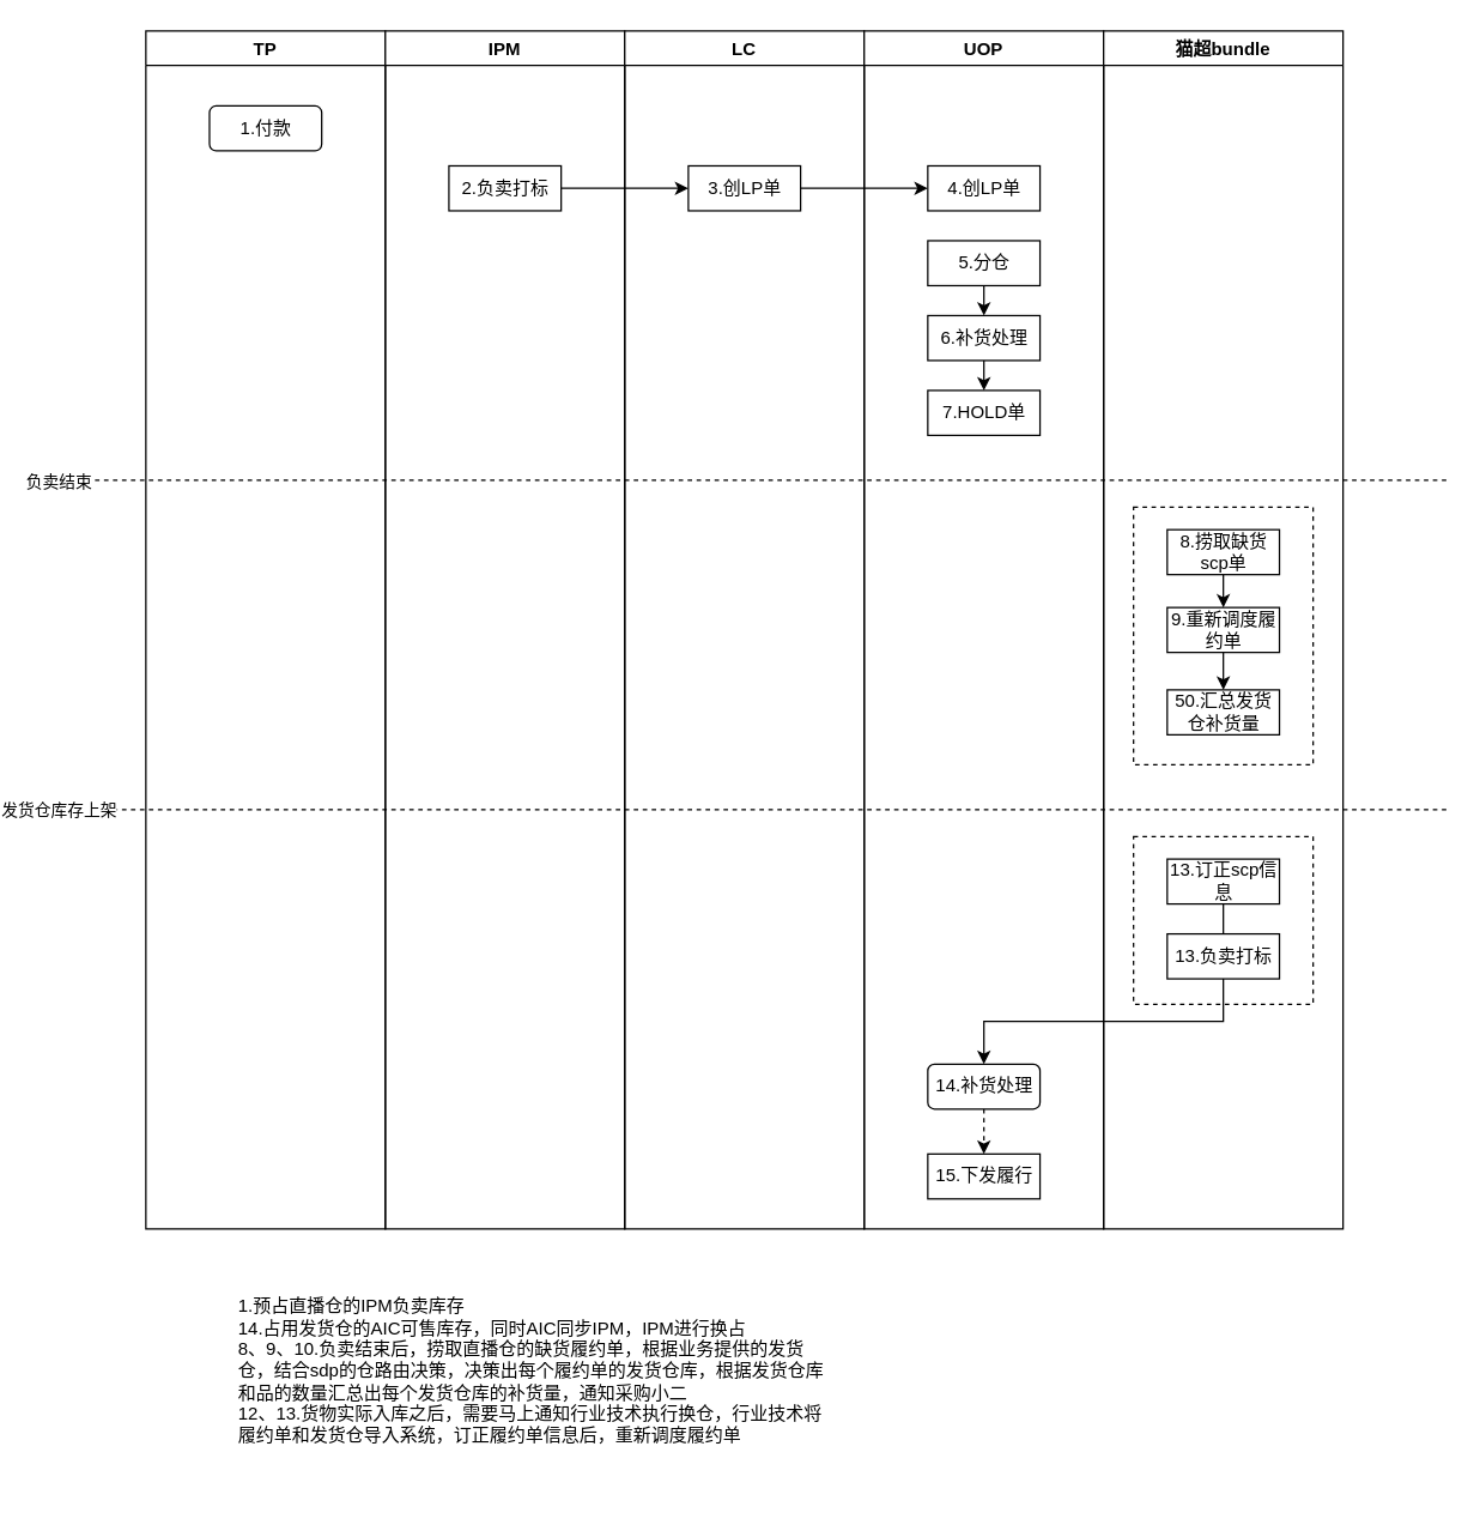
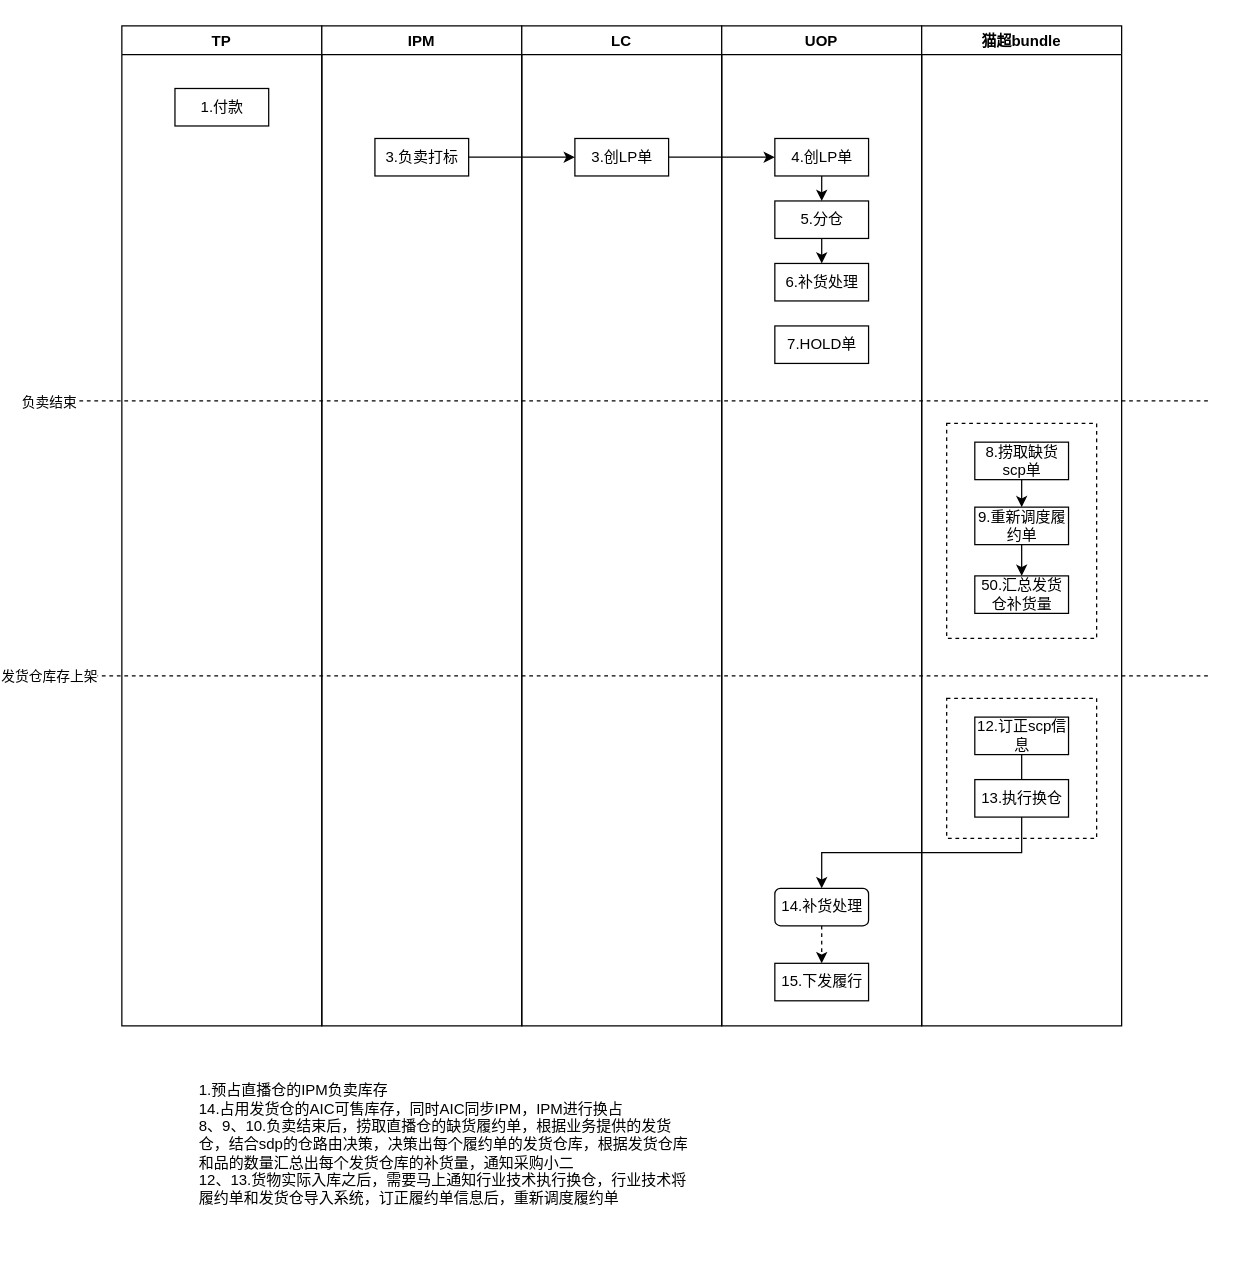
  <mxCell id="0" />
  <mxCell id="1" parent="0" />
  <mxCell id="2" value="TP" style="swimlane;" vertex="1" parent="1"><mxGeometry x="90" y="20" width="160" height="800" as="geometry" /></mxCell>
- <mxCell id="3" value="1.付款" style="whiteSpace=wrap;html=1;rounded=1;" vertex="1" parent="2"><mxGeometry x="42.5" y="50" width="75" height="30" as="geometry" /></mxCell>
+ <mxCell id="3" value="1.付款" style="rounded=0;whiteSpace=wrap;html=1;" vertex="1" parent="2"><mxGeometry x="42.5" y="50" width="75" height="30" as="geometry" /></mxCell>
  <mxCell id="4" value="" style="endArrow=none;dashed=1;html=1;rounded=0;" edge="1" parent="2"><mxGeometry width="50" height="50" relative="1" as="geometry"><mxPoint x="-70" y="520" as="sourcePoint" /><mxPoint x="870" y="520" as="targetPoint" /></mxGeometry></mxCell>
  <mxCell id="5" value="发货仓库存上架" style="edgeLabel;html=1;align=center;verticalAlign=middle;resizable=0;points=[];" vertex="1" connectable="0" parent="4"><mxGeometry x="-0.977" relative="1" as="geometry"><mxPoint as="offset" /></mxGeometry></mxCell>
  <mxCell id="6" value="IPM" style="swimlane;startSize=23;" vertex="1" parent="1"><mxGeometry x="250" y="20" width="160" height="800" as="geometry" /></mxCell>
- <mxCell id="7" value="2.负卖打标" style="rounded=0;whiteSpace=wrap;html=1;" vertex="1" parent="6"><mxGeometry x="42.5" y="90" width="75" height="30" as="geometry" /></mxCell>
+ <mxCell id="7" value="3.负卖打标" style="rounded=0;whiteSpace=wrap;html=1;" vertex="1" parent="6"><mxGeometry x="42.5" y="90" width="75" height="30" as="geometry" /></mxCell>
  <mxCell id="8" value="LC" style="swimlane;startSize=23;" vertex="1" parent="1"><mxGeometry x="410" y="20" width="160" height="800" as="geometry" /></mxCell>
  <mxCell id="9" value="3.创LP单" style="rounded=0;whiteSpace=wrap;html=1;" vertex="1" parent="8"><mxGeometry x="42.5" y="90" width="75" height="30" as="geometry" /></mxCell>
  <mxCell id="10" value="UOP" style="swimlane;startSize=23;" vertex="1" parent="1"><mxGeometry x="570" y="20" width="160" height="800" as="geometry" /></mxCell>
+ <mxCell id="11" style="edgeStyle=orthogonalEdgeStyle;rounded=0;orthogonalLoop=1;jettySize=auto;html=1;exitX=0.5;exitY=1;exitDx=0;exitDy=0;entryX=0.5;entryY=0;entryDx=0;entryDy=0;" edge="1" parent="10" source="12" target="14"><mxGeometry relative="1" as="geometry" /></mxCell>
  <mxCell id="12" value="4.创LP单" style="rounded=0;whiteSpace=wrap;html=1;" vertex="1" parent="10"><mxGeometry x="42.5" y="90" width="75" height="30" as="geometry" /></mxCell>
  <mxCell id="13" style="edgeStyle=orthogonalEdgeStyle;rounded=0;orthogonalLoop=1;jettySize=auto;html=1;exitX=0.5;exitY=1;exitDx=0;exitDy=0;entryX=0.5;entryY=0;entryDx=0;entryDy=0;" edge="1" parent="10" source="14" target="16"><mxGeometry relative="1" as="geometry" /></mxCell>
  <mxCell id="14" value="5.分仓" style="rounded=0;whiteSpace=wrap;html=1;" vertex="1" parent="10"><mxGeometry x="42.5" y="140" width="75" height="30" as="geometry" /></mxCell>
- <mxCell id="15" style="edgeStyle=orthogonalEdgeStyle;rounded=0;orthogonalLoop=1;jettySize=auto;html=1;exitX=0.5;exitY=1;exitDx=0;exitDy=0;entryX=0.5;entryY=0;entryDx=0;entryDy=0;" edge="1" parent="10" source="16" target="17"><mxGeometry relative="1" as="geometry" /></mxCell>
  <mxCell id="16" value="6.补货处理" style="rounded=0;whiteSpace=wrap;html=1;" vertex="1" parent="10"><mxGeometry x="42.5" y="190" width="75" height="30" as="geometry" /></mxCell>
  <mxCell id="17" value="7.HOLD单" style="rounded=0;whiteSpace=wrap;html=1;" vertex="1" parent="10"><mxGeometry x="42.5" y="240" width="75" height="30" as="geometry" /></mxCell>
  <mxCell id="18" style="edgeStyle=orthogonalEdgeStyle;rounded=0;orthogonalLoop=1;jettySize=auto;html=1;exitX=0.5;exitY=1;exitDx=0;exitDy=0;entryX=0.5;entryY=0;entryDx=0;entryDy=0;dashed=1;" edge="1" parent="10" source="19" target="20"><mxGeometry relative="1" as="geometry" /></mxCell>
  <mxCell id="19" value="14.补货处理" style="whiteSpace=wrap;html=1;rounded=1;" vertex="1" parent="10"><mxGeometry x="42.5" y="690" width="75" height="30" as="geometry" /></mxCell>
  <mxCell id="20" value="15.下发履行" style="rounded=0;whiteSpace=wrap;html=1;" vertex="1" parent="10"><mxGeometry x="42.5" y="750" width="75" height="30" as="geometry" /></mxCell>
  <mxCell id="21" value="猫超bundle" style="swimlane;startSize=23;" vertex="1" parent="1"><mxGeometry x="730" y="20" width="160" height="800" as="geometry" /></mxCell>
  <mxCell id="22" value="" style="rounded=0;whiteSpace=wrap;html=1;dashed=1;" vertex="1" parent="21"><mxGeometry x="20" y="538" width="120" height="112" as="geometry" /></mxCell>
  <mxCell id="23" value="" style="rounded=0;whiteSpace=wrap;html=1;dashed=1;" vertex="1" parent="21"><mxGeometry x="20" y="318" width="120" height="172" as="geometry" /></mxCell>
  <mxCell id="24" style="edgeStyle=orthogonalEdgeStyle;rounded=0;orthogonalLoop=1;jettySize=auto;html=1;exitX=0.5;exitY=1;exitDx=0;exitDy=0;entryX=0.5;entryY=0;entryDx=0;entryDy=0;" edge="1" parent="21" source="25" target="29"><mxGeometry relative="1" as="geometry" /></mxCell>
  <mxCell id="25" value="8.捞取缺货scp单" style="rounded=0;whiteSpace=wrap;html=1;" vertex="1" parent="21"><mxGeometry x="42.5" y="333" width="75" height="30" as="geometry" /></mxCell>
  <mxCell id="26" style="edgeStyle=orthogonalEdgeStyle;rounded=0;orthogonalLoop=1;jettySize=auto;html=1;exitX=0.5;exitY=1;exitDx=0;exitDy=0;entryX=0.5;entryY=0;entryDx=0;entryDy=0;endArrow=none;" edge="1" parent="21" source="27" target="31"><mxGeometry relative="1" as="geometry" /></mxCell>
- <mxCell id="27" value="13.订正scp信息" style="rounded=0;whiteSpace=wrap;html=1;" vertex="1" parent="21"><mxGeometry x="42.5" y="553" width="75" height="30" as="geometry" /></mxCell>
+ <mxCell id="27" value="12.订正scp信息" style="rounded=0;whiteSpace=wrap;html=1;" vertex="1" parent="21"><mxGeometry x="42.5" y="553" width="75" height="30" as="geometry" /></mxCell>
  <mxCell id="28" style="edgeStyle=orthogonalEdgeStyle;rounded=0;orthogonalLoop=1;jettySize=auto;html=1;exitX=0.5;exitY=1;exitDx=0;exitDy=0;entryX=0.5;entryY=0;entryDx=0;entryDy=0;" edge="1" parent="21" source="29" target="30"><mxGeometry relative="1" as="geometry" /></mxCell>
  <mxCell id="29" value="9.重新调度履约单" style="rounded=0;whiteSpace=wrap;html=1;" vertex="1" parent="21"><mxGeometry x="42.5" y="385" width="75" height="30" as="geometry" /></mxCell>
  <mxCell id="30" value="50.汇总发货仓补货量" style="rounded=0;whiteSpace=wrap;html=1;" vertex="1" parent="21"><mxGeometry x="42.5" y="440" width="75" height="30" as="geometry" /></mxCell>
- <mxCell id="31" value="13.负卖打标" style="rounded=0;whiteSpace=wrap;html=1;" vertex="1" parent="21"><mxGeometry x="42.5" y="603" width="75" height="30" as="geometry" /></mxCell>
+ <mxCell id="31" value="13.执行换仓" style="rounded=0;whiteSpace=wrap;html=1;" vertex="1" parent="21"><mxGeometry x="42.5" y="603" width="75" height="30" as="geometry" /></mxCell>
  <mxCell id="32" style="edgeStyle=orthogonalEdgeStyle;rounded=0;orthogonalLoop=1;jettySize=auto;html=1;exitX=1;exitY=0.5;exitDx=0;exitDy=0;entryX=0;entryY=0.5;entryDx=0;entryDy=0;" edge="1" parent="1" source="7" target="9"><mxGeometry relative="1" as="geometry" /></mxCell>
  <mxCell id="33" style="edgeStyle=orthogonalEdgeStyle;rounded=0;orthogonalLoop=1;jettySize=auto;html=1;exitX=1;exitY=0.5;exitDx=0;exitDy=0;entryX=0;entryY=0.5;entryDx=0;entryDy=0;" edge="1" parent="1" source="9" target="12"><mxGeometry relative="1" as="geometry" /></mxCell>
  <mxCell id="34" style="edgeStyle=orthogonalEdgeStyle;rounded=0;orthogonalLoop=1;jettySize=auto;html=1;exitX=0.5;exitY=1;exitDx=0;exitDy=0;entryX=0.5;entryY=0;entryDx=0;entryDy=0;" edge="1" parent="1" source="31" target="19"><mxGeometry relative="1" as="geometry" /></mxCell>
  <mxCell id="35" value="" style="endArrow=none;dashed=1;html=1;rounded=0;" edge="1" parent="1"><mxGeometry width="50" height="50" relative="1" as="geometry"><mxPoint x="20" y="320" as="sourcePoint" /><mxPoint x="960" y="320" as="targetPoint" /></mxGeometry></mxCell>
  <mxCell id="36" value="负卖结束" style="edgeLabel;html=1;align=center;verticalAlign=middle;resizable=0;points=[];" vertex="1" connectable="0" parent="35"><mxGeometry x="-0.977" relative="1" as="geometry"><mxPoint as="offset" /></mxGeometry></mxCell>
  <mxCell id="37" value="1.预占直播仓的IPM负卖库存&lt;br&gt;14.占用发货仓的AIC可售库存，同时AIC同步IPM，IPM进行换占&lt;br&gt;8、9、10.负卖结束后，捞取直播仓的缺货履约单，根据业务提供的发货仓，结合sdp的仓路由决策，决策出每个履约单的发货仓库，根据发货仓库和品的数量汇总出每个发货仓库的补货量，通知采购小二&lt;br&gt;12、13.货物实际入库之后，需要马上通知行业技术执行换仓，行业技术将履约单和发货仓导入系统，订正履约单信息后，重新调度履约单&lt;br&gt;" style="text;html=1;strokeColor=none;fillColor=none;align=left;verticalAlign=middle;whiteSpace=wrap;rounded=0;dashed=1;" vertex="1" parent="1"><mxGeometry x="150" y="830" width="400" height="170" as="geometry" /></mxCell>
